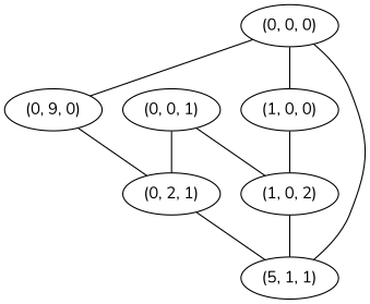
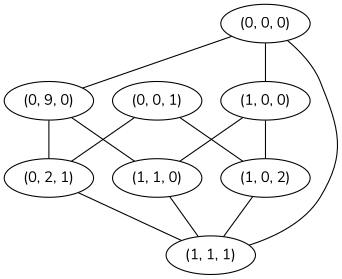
  strict graph {
    fontname=Nunito
    node [fontname=Nunito]
    edge [fontname=Nunito]
    n1 [label="(0, 9, 0)"]
    "(0, 0, 0)"
    "(1, 0, 0)"
-   "(1, 1, 1)" [label="(5, 1, 1)"]
+   "(1, 1, 1)"
    n5 [label="(0, 2, 1)"]
    "(0, 0, 1)"
    n7 [label="(1, 0, 2)"]
+   "(1, 1, 0)"
    n1 -- n5
+   n1 -- "(1, 1, 0)"
    "(0, 0, 0)" -- n1
    "(0, 0, 0)" -- "(1, 0, 0)"
    "(0, 0, 0)" -- "(1, 1, 1)"
    "(1, 0, 0)" -- n7
+   "(1, 0, 0)" -- "(1, 1, 0)"
    n5 -- "(1, 1, 1)"
    "(0, 0, 1)" -- n5
    "(0, 0, 1)" -- n7
    n7 -- "(1, 1, 1)"
+   "(1, 1, 0)" -- "(1, 1, 1)"
  }
